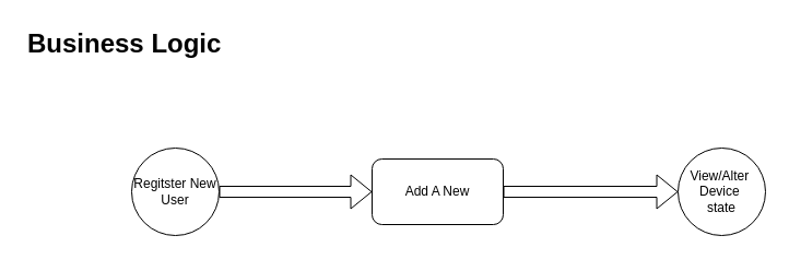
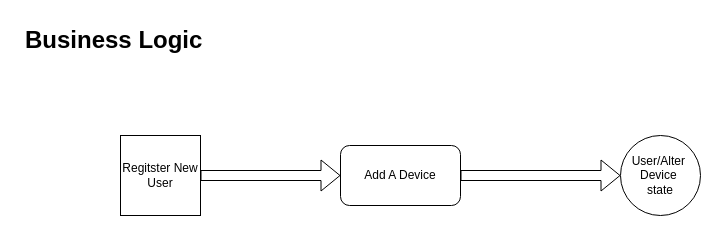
  <mxCell id="0" />
  <mxCell id="1" parent="0" />
  <mxCell id="2" value="&lt;h1&gt;&lt;span&gt;Business Logic&lt;/span&gt;&lt;/h1&gt;&lt;div&gt;&lt;span&gt;&lt;br&gt;&lt;/span&gt;&lt;/div&gt;" style="text;html=1;strokeColor=none;fillColor=none;spacing=5;spacingTop=-20;whiteSpace=wrap;overflow=hidden;rounded=0;" parent="1" vertex="1"><mxGeometry x="20" y="20" width="190" height="70" as="geometry" /></mxCell>
- <mxCell id="3" value="Regitster New User" style="ellipse;whiteSpace=wrap;html=1;aspect=fixed;" parent="1" vertex="1"><mxGeometry x="120" y="135" width="80" height="80" as="geometry" /></mxCell>
- <mxCell id="4" value="Add A New" style="rounded=1;whiteSpace=wrap;html=1;" parent="1" vertex="1"><mxGeometry x="340" y="145" width="120" height="60" as="geometry" /></mxCell>
- <mxCell id="5" value="View/Alter&amp;nbsp;&lt;br&gt;Device&amp;nbsp;&lt;br&gt;state" style="ellipse;whiteSpace=wrap;html=1;aspect=fixed;" parent="1" vertex="1"><mxGeometry x="620" y="135" width="80" height="80" as="geometry" /></mxCell>
+ <mxCell id="3" value="Regitster New User" style="whiteSpace=wrap;html=1;aspect=fixed;" parent="1" vertex="1"><mxGeometry x="120" y="135" width="80" height="80" as="geometry" /></mxCell>
+ <mxCell id="4" value="Add A Device" style="rounded=1;whiteSpace=wrap;html=1;" parent="1" vertex="1"><mxGeometry x="340" y="145" width="120" height="60" as="geometry" /></mxCell>
+ <mxCell id="5" value="User/Alter&amp;nbsp;&lt;br&gt;Device&amp;nbsp;&lt;br&gt;state" style="ellipse;whiteSpace=wrap;html=1;aspect=fixed;" parent="1" vertex="1"><mxGeometry x="620" y="135" width="80" height="80" as="geometry" /></mxCell>
  <mxCell id="6" value="" style="shape=flexArrow;endArrow=classic;html=1;entryX=0;entryY=0.5;entryDx=0;entryDy=0;" parent="1" source="3" target="4" edge="1"><mxGeometry width="50" height="50" relative="1" as="geometry"><mxPoint x="240" y="195" as="sourcePoint" /><mxPoint x="290" y="145" as="targetPoint" /></mxGeometry></mxCell>
  <mxCell id="7" value="" style="shape=flexArrow;endArrow=classic;html=1;entryX=0;entryY=0.5;entryDx=0;entryDy=0;exitX=1;exitY=0.5;exitDx=0;exitDy=0;" parent="1" source="4" target="5" edge="1"><mxGeometry width="50" height="50" relative="1" as="geometry"><mxPoint x="480" y="235" as="sourcePoint" /><mxPoint x="530" y="185" as="targetPoint" /></mxGeometry></mxCell>
